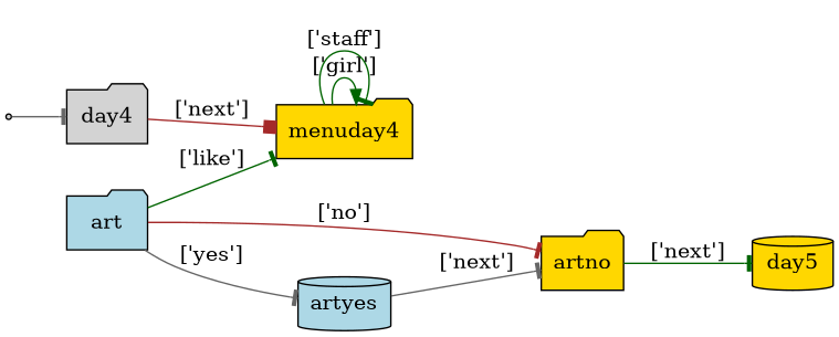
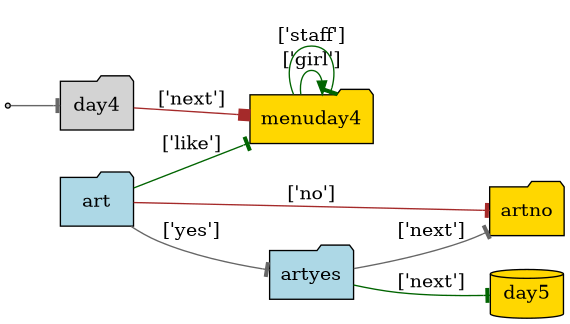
  digraph {
    rankdir=LR
    node [fillcolor=gold shape=folder style=filled]
    edge [arrowhead=tee color=darkgreen]
    day4 [fillcolor=lightgrey]
    menuday4
    qi [fillcolor=lightgrey shape=point]
    art [fillcolor=lightblue]
-   artyes [fillcolor=lightblue shape=cylinder]
+   artyes [fillcolor=lightblue]
    artno
    day5 [shape=cylinder]
    day4 -> menuday4 [arrowhead=box color=brown label="['next']"]
    menuday4 -> menuday4 [arrowhead=normal label="['girl']"]
    menuday4 -> menuday4 [label="['staff']"]
    qi -> day4 [color=gray40]
    art -> menuday4 [label="['like']"]
    art -> artyes [color=gray40 label="['yes']"]
    art -> artno [color=brown label="['no']"]
    artyes -> artno [color=gray40 label="['next']"]
-   artno -> day5 [label="['next']"]
+   artyes -> day5 [label="['next']"]
  }
